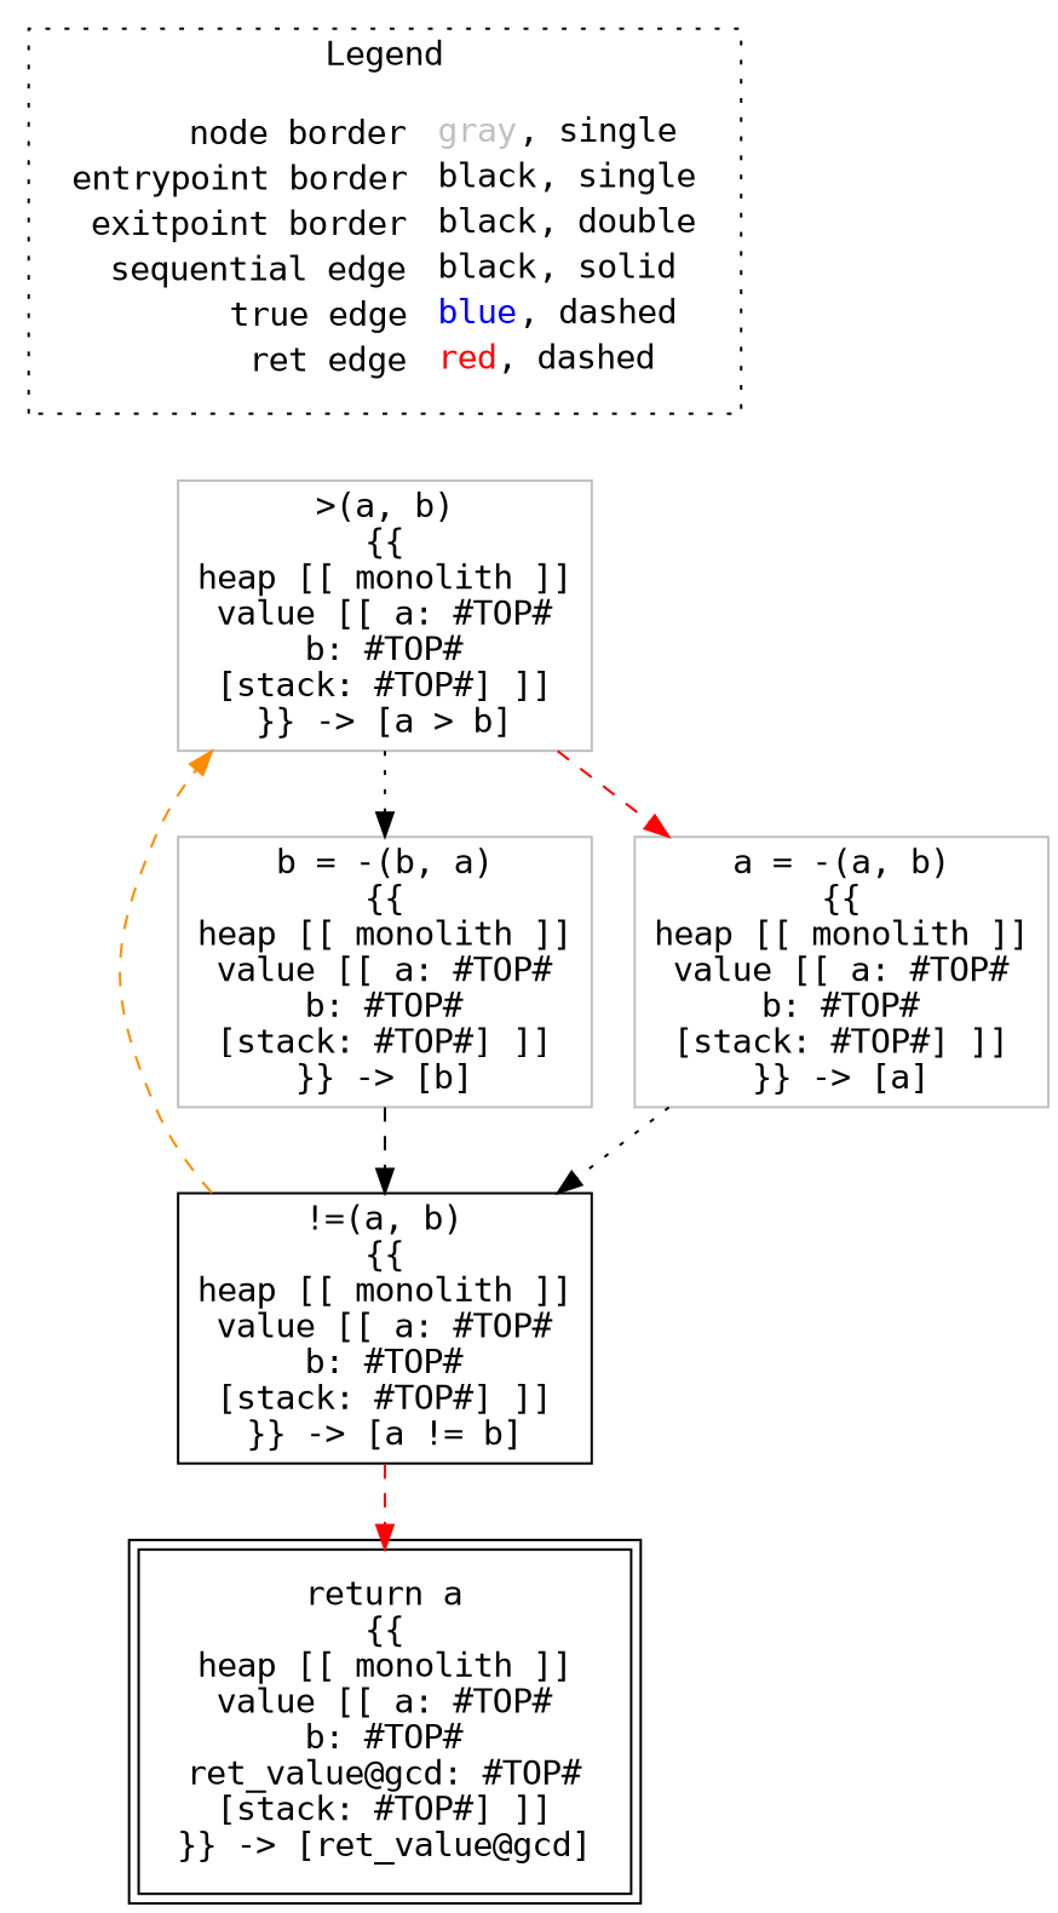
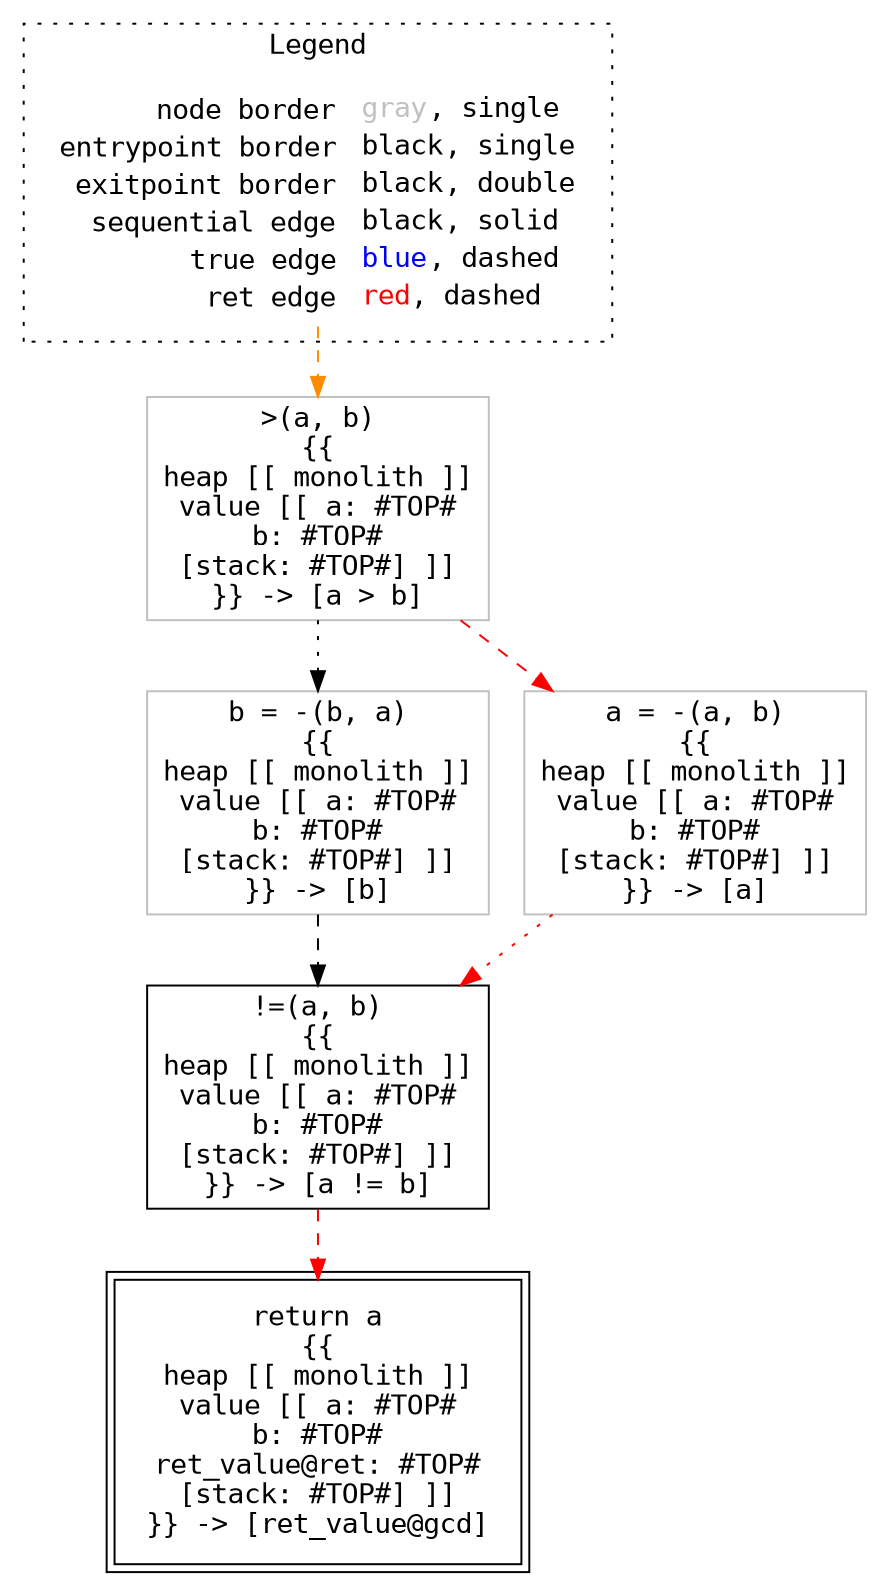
  digraph {
    fontname="DejaVu Sans Mono"
    node [fontname="DejaVu Sans Mono" shape=rect color=gray]
    edge [color=red fontname="DejaVu Sans Mono" style=dashed]
    n1 [label=<<table border="0" cellpadding="2" cellspacing="0" cellborder="0"><tr><td align="right">node border&nbsp;</td><td align="left"><font color="gray">gray</font>, single</td></tr><tr><td align="right">entrypoint border&nbsp;</td><td align="left"><font color="black">black</font>, single</td></tr><tr><td align="right">exitpoint border&nbsp;</td><td align="left"><font color="black">black</font>, double</td></tr><tr><td align="right">sequential edge&nbsp;</td><td align="left"><font color="black">black</font>, solid</td></tr><tr><td align="right">true edge&nbsp;</td><td align="left"><font color="blue">blue</font>, dashed</td></tr><tr><td align="right">ret edge&nbsp;</td><td align="left"><font color="red">red</font>, dashed</td></tr></table>> shape=plaintext color=""]
    n2 [color=black label=<!=(a, b)<BR/>{{<BR/>heap [[ monolith ]]<BR/>value [[ a: #TOP#<BR/>b: #TOP#<BR/>[stack: #TOP#] ]]<BR/>}} -&gt; [a != b]>]
    n3 [label=<&gt;(a, b)<BR/>{{<BR/>heap [[ monolith ]]<BR/>value [[ a: #TOP#<BR/>b: #TOP#<BR/>[stack: #TOP#] ]]<BR/>}} -&gt; [a &gt; b]>]
-   n4 [color=black label=<return a<BR/>{{<BR/>heap [[ monolith ]]<BR/>value [[ a: #TOP#<BR/>b: #TOP#<BR/>ret_value@gcd: #TOP#<BR/>[stack: #TOP#] ]]<BR/>}} -&gt; [ret_value@gcd]> peripheries=2]
+   n4 [color=black label=<return a<BR/>{{<BR/>heap [[ monolith ]]<BR/>value [[ a: #TOP#<BR/>b: #TOP#<BR/>ret_value@ret: #TOP#<BR/>[stack: #TOP#] ]]<BR/>}} -&gt; [ret_value@gcd]> peripheries=2]
    n5 [label=<b = -(b, a)<BR/>{{<BR/>heap [[ monolith ]]<BR/>value [[ a: #TOP#<BR/>b: #TOP#<BR/>[stack: #TOP#] ]]<BR/>}} -&gt; [b]>]
    n6 [label=<a = -(a, b)<BR/>{{<BR/>heap [[ monolith ]]<BR/>value [[ a: #TOP#<BR/>b: #TOP#<BR/>[stack: #TOP#] ]]<BR/>}} -&gt; [a]>]
    subgraph cluster_1 {
      label=Legend
      style=dotted
      n1
    }
-   n2 -> n3 [color=darkorange]
+   n1 -> n3 [color=darkorange]
    n2 -> n4
    n3 -> n5 [color=black style=dotted]
    n3 -> n6
    n5 -> n2 [color=black]
-   n6 -> n2 [color=black style=dotted]
+   n6 -> n2 [style=dotted]
  }
